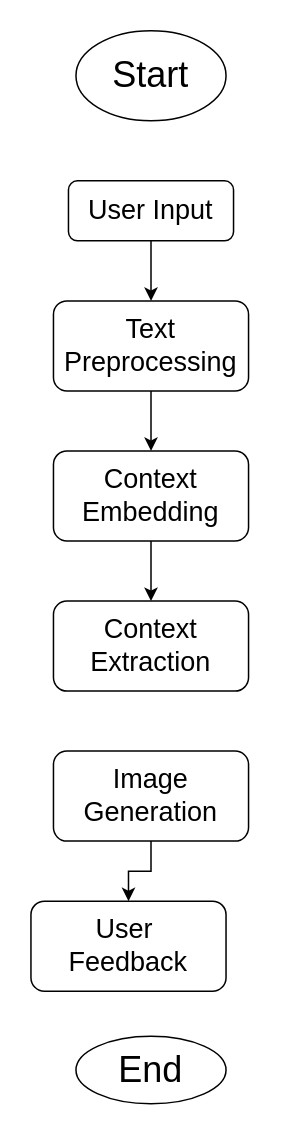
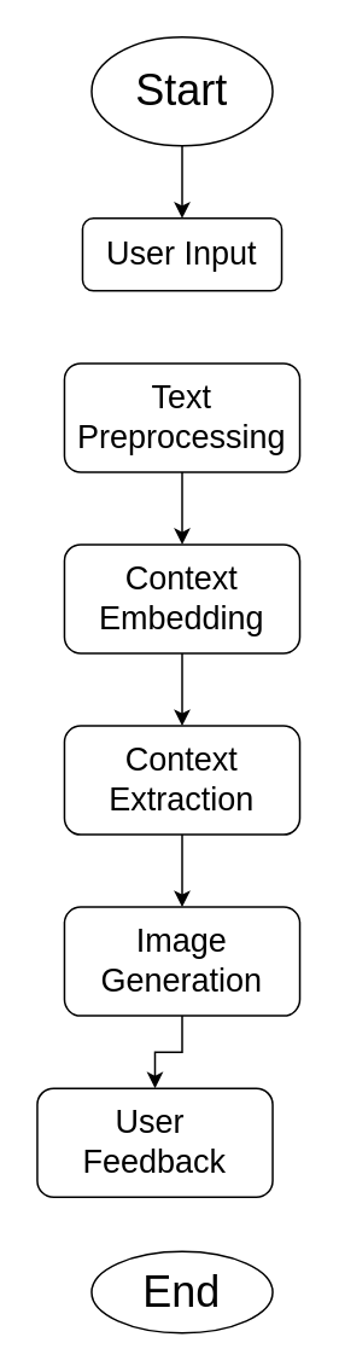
  <mxCell id="0" />
  <mxCell id="1" parent="0" />
- <mxCell id="2" style="edgeStyle=orthogonalEdgeStyle;rounded=0;orthogonalLoop=1;jettySize=auto;html=1;exitX=0.5;exitY=1;exitDx=0;exitDy=0;entryX=0.5;entryY=0;entryDx=0;entryDy=0;" edge="1" parent="1" source="3" target="5"><mxGeometry relative="1" as="geometry" /></mxCell>
  <mxCell id="3" value="&lt;font style=&quot;font-size: 18px;&quot;&gt;User Input&lt;/font&gt;" style="rounded=1;whiteSpace=wrap;html=1;" vertex="1" parent="1"><mxGeometry x="45" y="120" width="110" height="40" as="geometry" /></mxCell>
  <mxCell id="4" style="edgeStyle=orthogonalEdgeStyle;rounded=0;orthogonalLoop=1;jettySize=auto;html=1;exitX=0.5;exitY=1;exitDx=0;exitDy=0;entryX=0.5;entryY=0;entryDx=0;entryDy=0;" edge="1" parent="1" source="5" target="9"><mxGeometry relative="1" as="geometry" /></mxCell>
  <mxCell id="5" value="&lt;font style=&quot;font-size: 18px;&quot;&gt;Text Preprocessing&lt;/font&gt;" style="rounded=1;whiteSpace=wrap;html=1;" vertex="1" parent="1"><mxGeometry x="35" y="200" width="130" height="60" as="geometry" /></mxCell>
+ <mxCell id="6" style="edgeStyle=orthogonalEdgeStyle;rounded=0;orthogonalLoop=1;jettySize=auto;html=1;entryX=0.5;entryY=0;entryDx=0;entryDy=0;" edge="1" parent="1" source="7" target="3"><mxGeometry relative="1" as="geometry" /></mxCell>
  <mxCell id="7" value="&lt;font style=&quot;font-size: 24px;&quot;&gt;Start&lt;/font&gt;" style="ellipse;whiteSpace=wrap;html=1;" vertex="1" parent="1"><mxGeometry x="50" y="20" width="100" height="60" as="geometry" /></mxCell>
  <mxCell id="8" style="edgeStyle=orthogonalEdgeStyle;rounded=0;orthogonalLoop=1;jettySize=auto;html=1;exitX=0.5;exitY=1;exitDx=0;exitDy=0;entryX=0.5;entryY=0;entryDx=0;entryDy=0;" edge="1" parent="1" source="9" target="11"><mxGeometry relative="1" as="geometry" /></mxCell>
  <mxCell id="9" value="&lt;font style=&quot;font-size: 18px;&quot;&gt;Context Embedding&lt;/font&gt;" style="rounded=1;whiteSpace=wrap;html=1;" vertex="1" parent="1"><mxGeometry x="35" y="300" width="130" height="60" as="geometry" /></mxCell>
+ <mxCell id="10" style="edgeStyle=orthogonalEdgeStyle;rounded=0;orthogonalLoop=1;jettySize=auto;html=1;exitX=0.5;exitY=1;exitDx=0;exitDy=0;entryX=0.5;entryY=0;entryDx=0;entryDy=0;" edge="1" parent="1" source="11" target="13"><mxGeometry relative="1" as="geometry" /></mxCell>
  <mxCell id="11" value="&lt;font style=&quot;font-size: 18px;&quot;&gt;Context Extraction&lt;/font&gt;" style="rounded=1;whiteSpace=wrap;html=1;" vertex="1" parent="1"><mxGeometry x="35" y="400" width="130" height="60" as="geometry" /></mxCell>
  <mxCell id="12" style="edgeStyle=orthogonalEdgeStyle;rounded=0;orthogonalLoop=1;jettySize=auto;html=1;exitX=0.5;exitY=1;exitDx=0;exitDy=0;entryX=0.5;entryY=0;entryDx=0;entryDy=0;" edge="1" parent="1" source="13" target="14"><mxGeometry relative="1" as="geometry" /></mxCell>
  <mxCell id="13" value="&lt;font style=&quot;font-size: 18px;&quot;&gt;Image Generation&lt;/font&gt;" style="rounded=1;whiteSpace=wrap;html=1;" vertex="1" parent="1"><mxGeometry x="35" y="500" width="130" height="60" as="geometry" /></mxCell>
  <mxCell id="14" value="&lt;font style=&quot;font-size: 18px;&quot;&gt;User&amp;nbsp;&lt;/font&gt;&lt;div&gt;&lt;font style=&quot;font-size: 18px;&quot;&gt;Feedback&lt;/font&gt;&lt;/div&gt;" style="rounded=1;whiteSpace=wrap;html=1;" vertex="1" parent="1"><mxGeometry x="20" y="600" width="130" height="60" as="geometry" /></mxCell>
  <mxCell id="15" value="&lt;font style=&quot;font-size: 24px;&quot;&gt;End&lt;/font&gt;" style="ellipse;whiteSpace=wrap;html=1;" vertex="1" parent="1"><mxGeometry x="50" y="690" width="100" height="45" as="geometry" /></mxCell>
